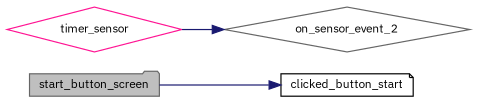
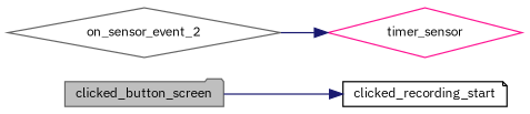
  digraph {
    fontname="IBM Plex Sans"
    rankdir=LR
    node [color=gray40 fillcolor=white fontname="IBM Plex Sans" fontsize=10 shape=diamond style=filled]
    edge [color=midnightblue fontname="IBM Plex Sans" fontsize=10 labelfontname=Helvetica labelfontsize=10 style=solid]
-   n1 [fillcolor=grey75 fontcolor=black height=0.2 label=start_button_screen shape=folder width=0.4]
-   n2 [color=black height=0.2 label=clicked_button_start shape=note width=0.4]
+   n1 [fillcolor=grey75 fontcolor=black height=0.2 label=clicked_button_screen shape=folder width=0.4]
+   n2 [color=black height=0.2 label=clicked_recording_start shape=note width=0.4]
    n3 [height=0.2 label=on_sensor_event_2 width=0.4]
    n4 [color=deeppink height=0.2 label=timer_sensor width=0.4]
    n1 -> n2
-   n4 -> n3
+   n3 -> n4
  }
